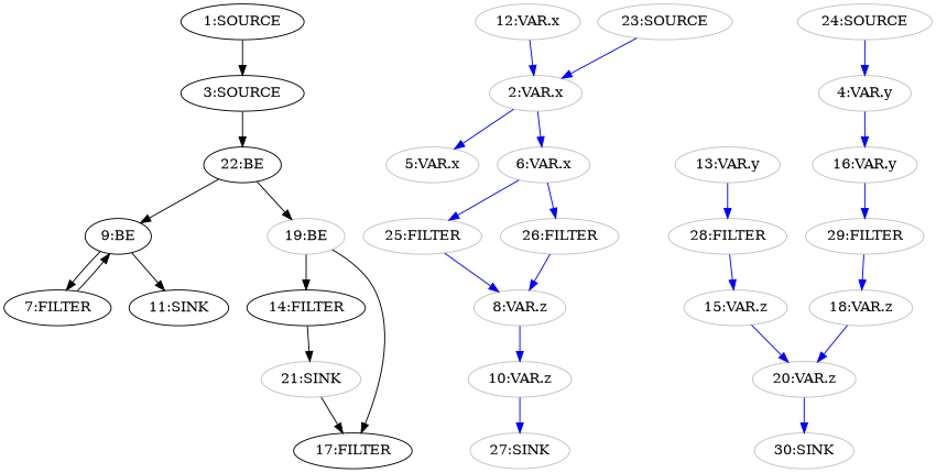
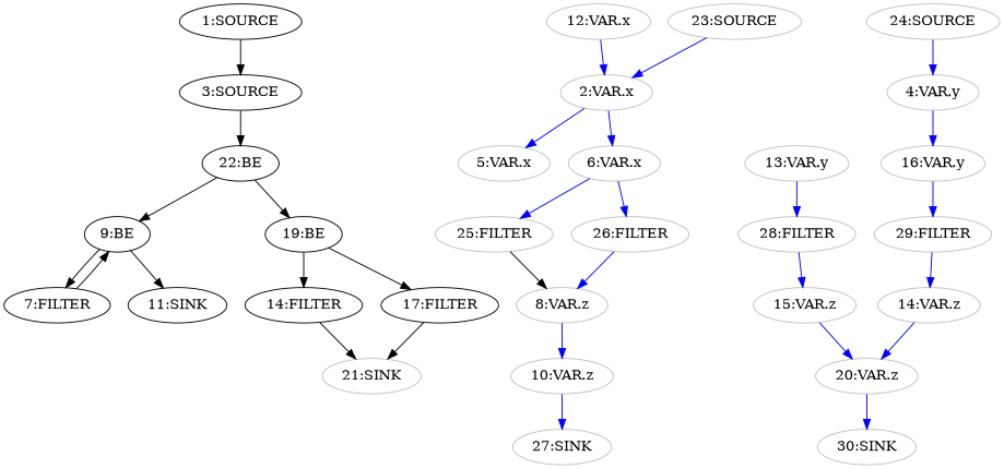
  digraph {
    node [color=grey]
    edge [color=blue]
    n1 [label="9:BE" color=""]
    n2 [label="7:FILTER" color=""]
    n3 [label="11:SINK" color=""]
    n4 [label="22:BE" color=""]
-   n5 [label="19:BE"]
+   n5 [label="19:BE" color=""]
    n6 [label="14:FILTER" color=""]
    n7 [label="17:FILTER" color=""]
    n8 [label="21:SINK"]
    n9 [label="1:SOURCE" color=""]
    n10 [label="3:SOURCE" color=""]
    n11 [label="2:VAR.x"]
    n12 [label="5:VAR.x"]
    n13 [label="6:VAR.x"]
    n14 [label="25:FILTER"]
    n15 [label="26:FILTER"]
    n16 [label="12:VAR.x"]
    n17 [label="4:VAR.y"]
    n18 [label="16:VAR.y"]
    n19 [label="13:VAR.y"]
    n20 [label="28:FILTER"]
    n21 [label="29:FILTER"]
    n22 [label="8:VAR.z"]
    n23 [label="10:VAR.z"]
    n24 [label="27:SINK"]
    n25 [label="15:VAR.z"]
    n26 [label="20:VAR.z"]
    n27 [label="30:SINK"]
-   n28 [label="18:VAR.z"]
+   n28 [label="14:VAR.z"]
    n29 [label="23:SOURCE"]
    n30 [label="24:SOURCE"]
    n1 -> n2 [color=black]
    n1 -> n3 [color=black]
    n2 -> n1 [color=black]
    n4 -> n1 [color=black]
    n4 -> n5 [color=black]
    n5 -> n6 [color=black]
    n5 -> n7 [color=black]
    n6 -> n8 [color=black]
-   n8 -> n7 [color=black]
+   n7 -> n8 [color=black]
    n9 -> n10 [color=black]
    n10 -> n4 [color=black]
    n11 -> n12
    n11 -> n13
    n13 -> n14
    n13 -> n15
-   n14 -> n22
+   n14 -> n22 [color=black]
    n15 -> n22
    n16 -> n11
    n17 -> n18
    n18 -> n21
    n19 -> n20
    n20 -> n25
    n21 -> n28
    n22 -> n23
    n23 -> n24
    n25 -> n26
    n26 -> n27
    n28 -> n26
    n29 -> n11
    n30 -> n17
  }
